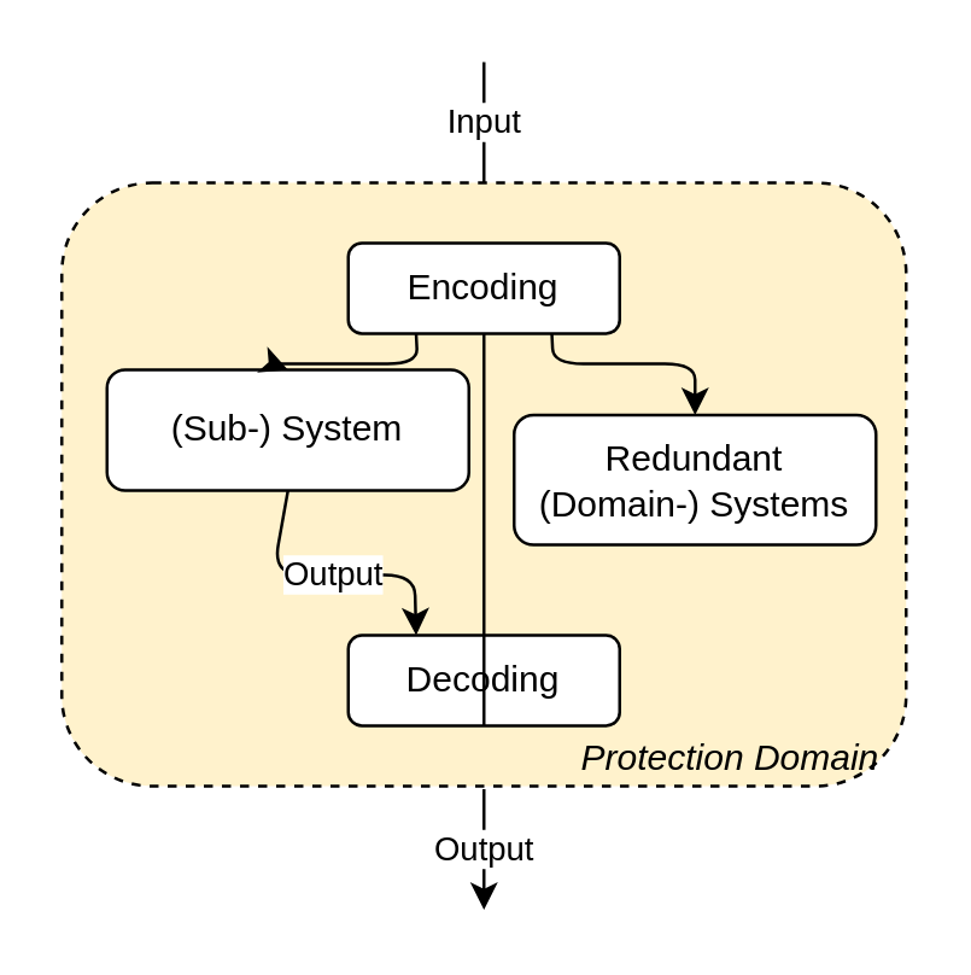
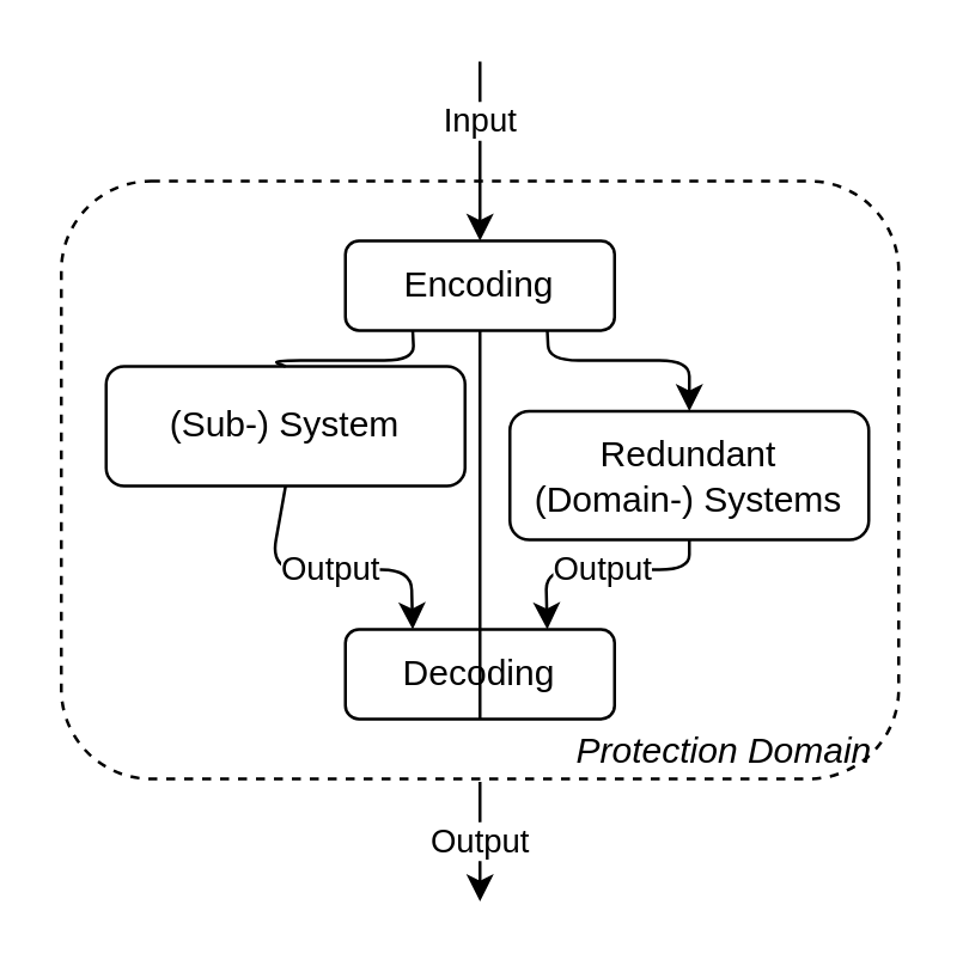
  <mxCell id="0" />
  <mxCell id="1" parent="0" />
- <mxCell id="2" value="&lt;i&gt;Protection Domain &amp;nbsp;&lt;/i&gt;" style="rounded=1;whiteSpace=wrap;html=1;dashed=1;align=right;verticalAlign=bottom;fillColor=#fff2cc;" parent="1" vertex="1"><mxGeometry x="20" y="60" width="280" height="200" as="geometry" /></mxCell>
+ <mxCell id="2" value="&lt;i&gt;Protection Domain &amp;nbsp;&lt;/i&gt;" style="rounded=1;whiteSpace=wrap;html=1;dashed=1;align=right;verticalAlign=bottom;" parent="1" vertex="1"><mxGeometry x="20" y="60" width="280" height="200" as="geometry" /></mxCell>
  <mxCell id="3" value="(Sub-) System" style="rounded=1;whiteSpace=wrap;html=1;" parent="1" vertex="1"><mxGeometry x="35" y="122" width="120" height="40" as="geometry" /></mxCell>
  <mxCell id="4" value="Redundant&lt;br&gt;(Domain-) Systems" style="rounded=1;whiteSpace=wrap;html=1;" parent="1" vertex="1"><mxGeometry x="170" y="137" width="120" height="43" as="geometry" /></mxCell>
  <mxCell id="5" value="Decoding" style="rounded=1;whiteSpace=wrap;html=1;" parent="1" vertex="1"><mxGeometry x="115" y="210" width="90" height="30" as="geometry" /></mxCell>
  <mxCell id="6" value="Output" style="endArrow=classic;html=1;entryX=0.25;entryY=0;entryDx=0;entryDy=0;exitX=0.5;exitY=1;exitDx=0;exitDy=0;" parent="1" source="3" target="5" edge="1"><mxGeometry width="50" height="50" relative="1" as="geometry"><mxPoint x="169" y="220" as="sourcePoint" /><mxPoint x="135.5" y="210" as="targetPoint" /><Array as="points"><mxPoint x="90" y="190" /><mxPoint x="137" y="190" /></Array></mxGeometry></mxCell>
- <mxCell id="8" value="" style="endArrow=classic;html=1;entryX=0.5;entryY=0;entryDx=0;entryDy=0;exitX=0.25;exitY=1;exitDx=0;exitDy=0;" parent="1" source="13" target="3" edge="1"><mxGeometry width="50" height="50" relative="1" as="geometry"><mxPoint x="160" y="10" as="sourcePoint" /><mxPoint x="219" y="170" as="targetPoint" /><Array as="points"><mxPoint x="138" y="120" /><mxPoint x="90" y="120" /></Array></mxGeometry></mxCell>
+ <mxCell id="7" value="Output" style="endArrow=classic;html=1;entryX=0.75;entryY=0;entryDx=0;entryDy=0;exitX=0.5;exitY=1;exitDx=0;exitDy=0;" parent="1" source="4" target="5" edge="1"><mxGeometry width="50" height="50" relative="1" as="geometry"><mxPoint x="169" y="220" as="sourcePoint" /><mxPoint x="180.5" y="210" as="targetPoint" /><Array as="points"><mxPoint x="230" y="190" /><mxPoint x="182" y="190" /></Array></mxGeometry></mxCell>
+ <mxCell id="8" value="" style="endArrow=none;html=1;entryX=0.5;entryY=0;entryDx=0;entryDy=0;exitX=0.25;exitY=1;exitDx=0;exitDy=0;" parent="1" source="13" target="3" edge="1"><mxGeometry width="50" height="50" relative="1" as="geometry"><mxPoint x="160" y="10" as="sourcePoint" /><mxPoint x="219" y="170" as="targetPoint" /><Array as="points"><mxPoint x="138" y="120" /><mxPoint x="90" y="120" /></Array></mxGeometry></mxCell>
  <mxCell id="9" value="" style="endArrow=classic;html=1;entryX=0.5;entryY=0;entryDx=0;entryDy=0;exitX=0.75;exitY=1;exitDx=0;exitDy=0;" parent="1" source="13" target="4" edge="1"><mxGeometry width="50" height="50" relative="1" as="geometry"><mxPoint x="232" y="80" as="sourcePoint" /><mxPoint x="219" y="170" as="targetPoint" /><Array as="points"><mxPoint x="183" y="120" /><mxPoint x="230" y="120" /></Array></mxGeometry></mxCell>
  <mxCell id="10" value="" style="endArrow=none;html=1;exitX=0.5;exitY=1;exitDx=0;exitDy=0;endFill=0;" parent="1" source="5" target="13" edge="1"><mxGeometry width="50" height="50" relative="1" as="geometry"><mxPoint x="170" y="230" as="sourcePoint" /><mxPoint x="200" y="290" as="targetPoint" /></mxGeometry></mxCell>
  <mxCell id="11" value="Input" style="endArrow=none;html=1;endFill=0;" parent="1" edge="1"><mxGeometry width="50" height="50" relative="1" as="geometry"><mxPoint x="160" y="20" as="sourcePoint" /><mxPoint x="160" y="60" as="targetPoint" /></mxGeometry></mxCell>
  <mxCell id="12" value="Output" style="endArrow=classic;html=1;exitX=0.5;exitY=1;exitDx=0;exitDy=0;" parent="1" edge="1"><mxGeometry width="50" height="50" relative="1" as="geometry"><mxPoint x="160" y="261" as="sourcePoint" /><mxPoint x="160" y="301" as="targetPoint" /></mxGeometry></mxCell>
  <mxCell id="13" value="Encoding" style="rounded=1;whiteSpace=wrap;html=1;" vertex="1" parent="1"><mxGeometry x="115" y="80" width="90" height="30" as="geometry" /></mxCell>
+ <mxCell id="14" value="" style="endArrow=none;html=1;exitX=0.5;exitY=0;exitDx=0;exitDy=0;endFill=0;entryX=0.5;entryY=0;entryDx=0;entryDy=0;startArrow=classic;startFill=1;" edge="1" parent="1" source="13" target="2"><mxGeometry width="50" height="50" relative="1" as="geometry"><mxPoint x="170" y="250" as="sourcePoint" /><mxPoint x="180" y="30" as="targetPoint" /></mxGeometry></mxCell>
